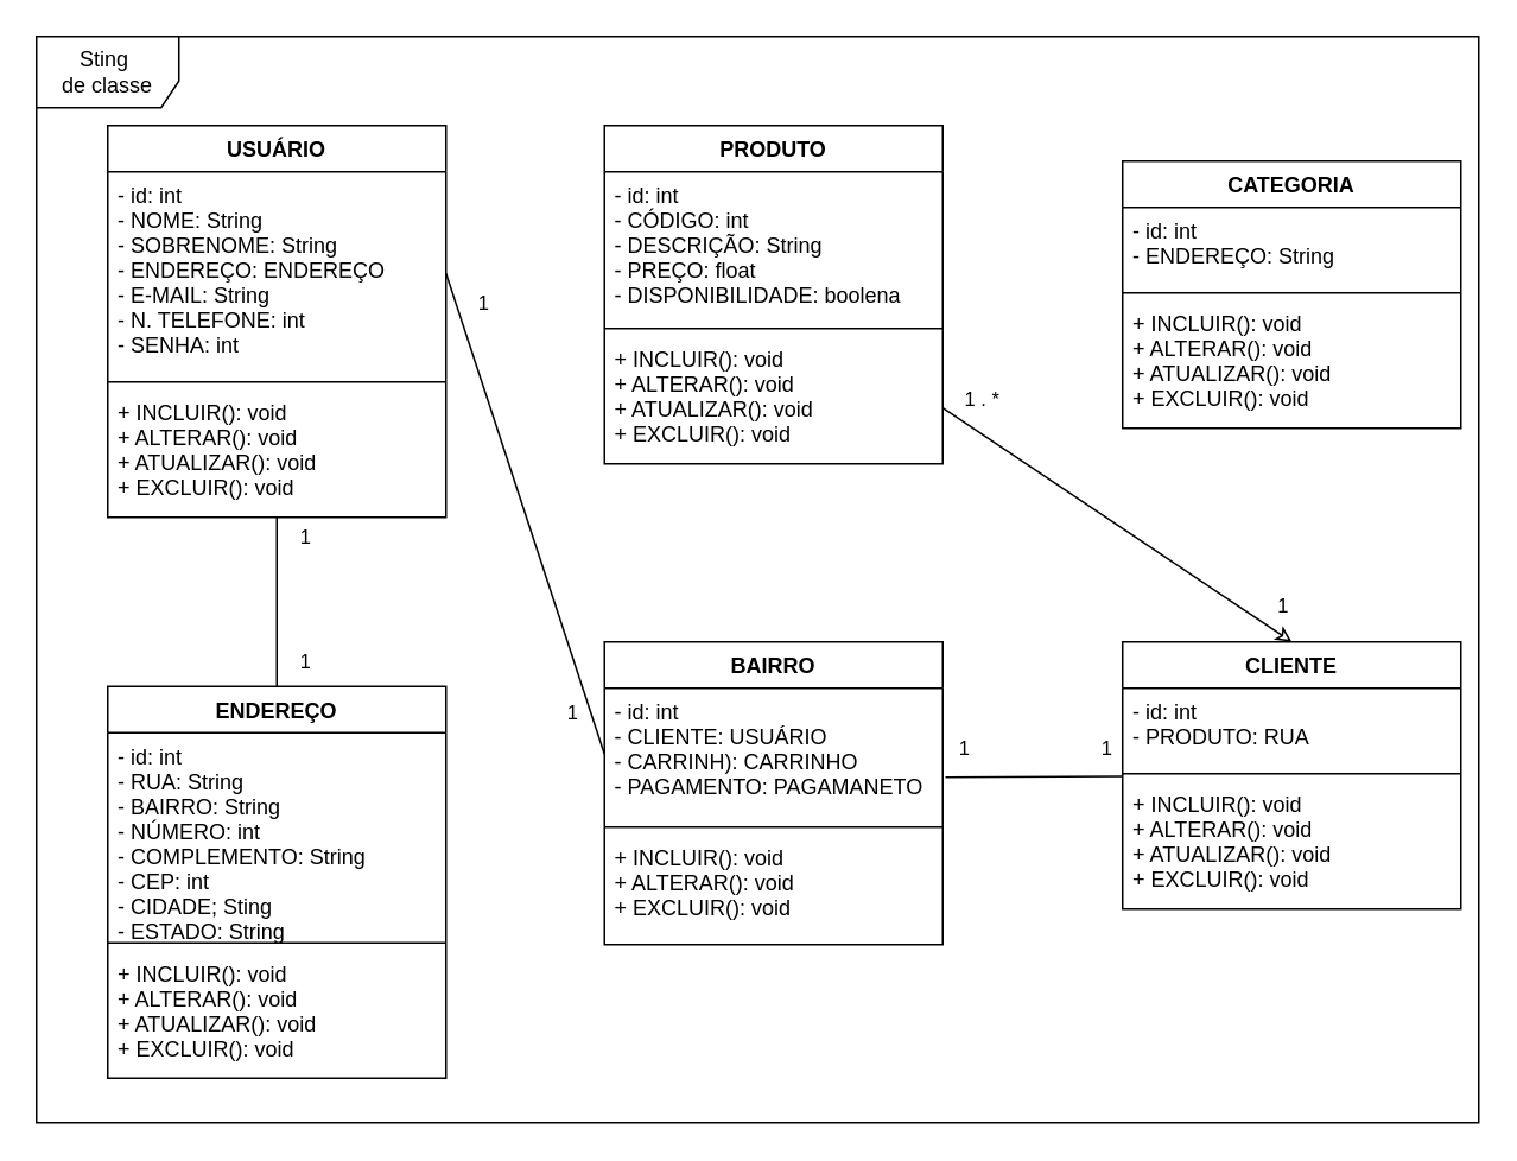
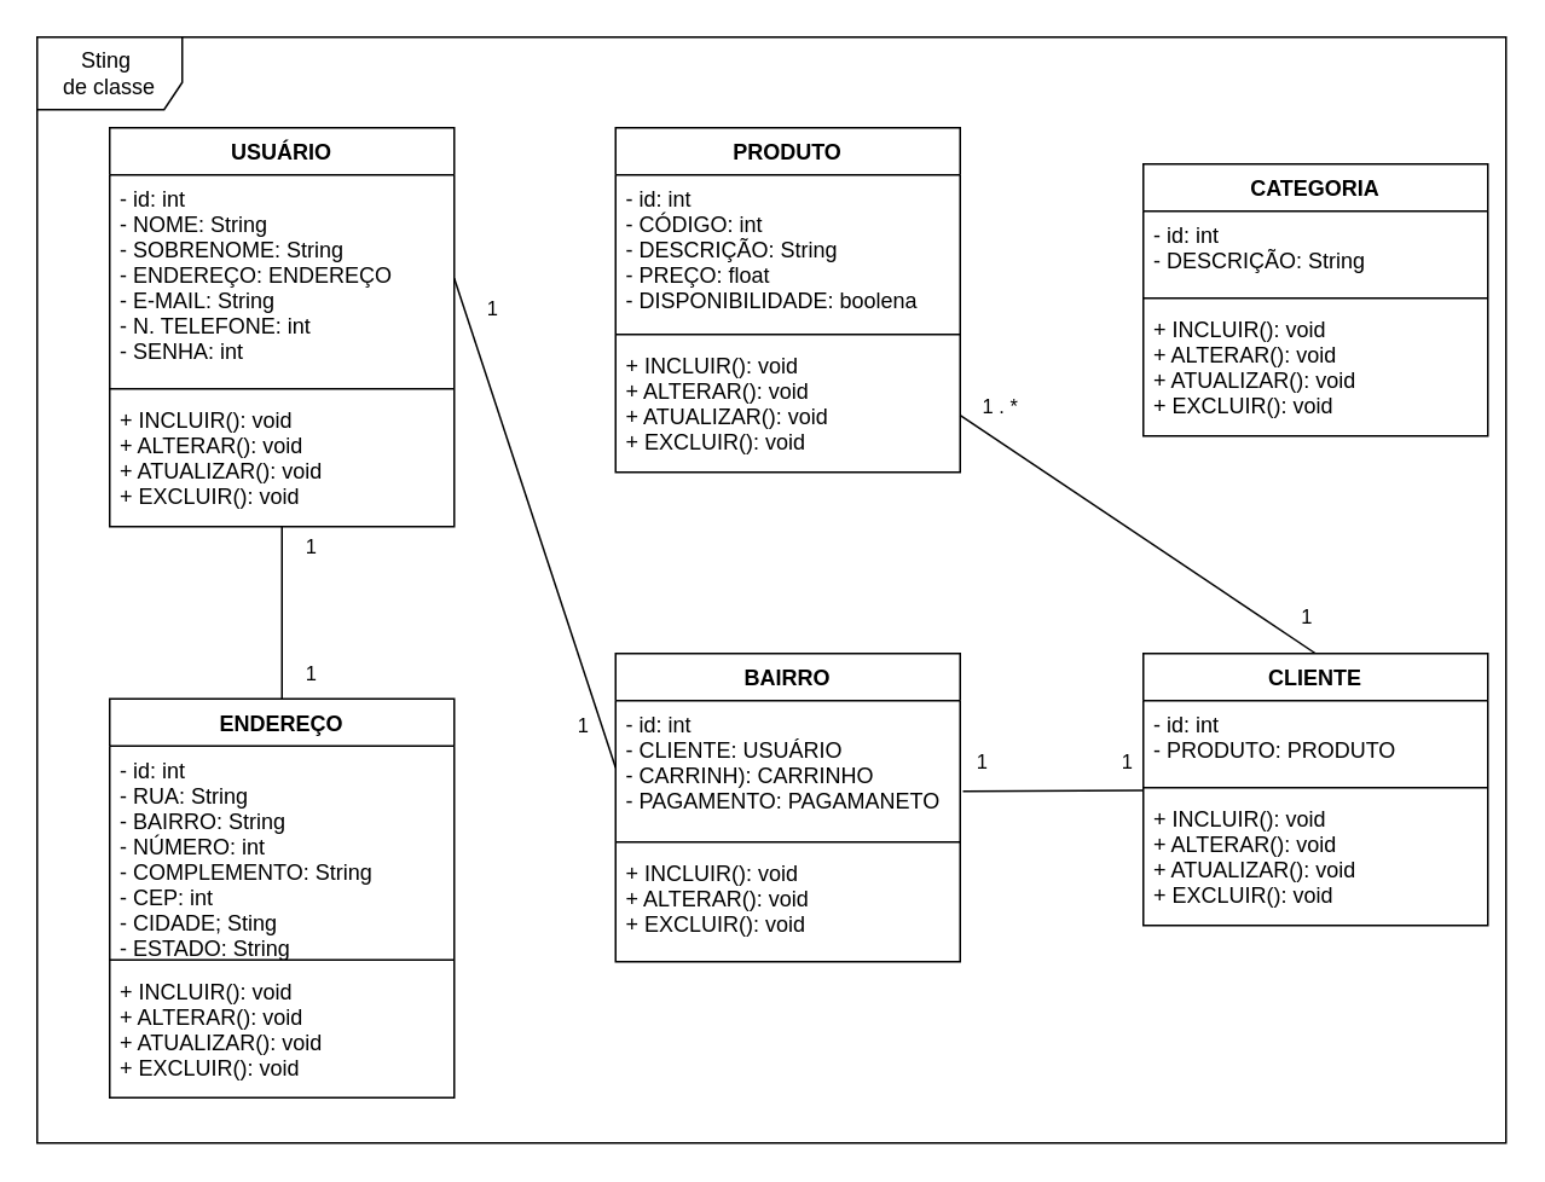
  <mxCell id="0" />
  <mxCell id="1" parent="0" />
  <mxCell id="2" value="Sting&amp;nbsp;&lt;br&gt;de classe" style="shape=umlFrame;whiteSpace=wrap;html=1;width=80;height=40;fillColor=default;shadow=0;" parent="1" vertex="1"><mxGeometry width="810" height="610" as="geometry" x="20" y="20" /></mxCell>
  <mxCell id="3" style="edgeStyle=none;html=1;entryX=0;entryY=0.5;entryDx=0;entryDy=0;endArrow=none;endFill=0;exitX=1;exitY=0.5;exitDx=0;exitDy=0;" edge="1" parent="1" source="7" target="36"><mxGeometry relative="1" as="geometry" /></mxCell>
  <mxCell id="4" value="1" style="edgeLabel;html=1;align=center;verticalAlign=middle;resizable=0;points=[];" vertex="1" connectable="0" parent="3"><mxGeometry x="-0.793" relative="1" as="geometry"><mxPoint x="11" y="-11" as="offset" /></mxGeometry></mxCell>
  <mxCell id="5" value="1" style="edgeLabel;html=1;align=center;verticalAlign=middle;resizable=0;points=[];" vertex="1" connectable="0" parent="3"><mxGeometry x="0.732" y="-1" relative="1" as="geometry"><mxPoint x="-6" y="13" as="offset" /></mxGeometry></mxCell>
  <mxCell id="6" value="USUÁRIO" style="swimlane;fontStyle=1;align=center;verticalAlign=top;childLayout=stackLayout;horizontal=1;startSize=26;horizontalStack=0;resizeParent=1;resizeParentMax=0;resizeLast=0;collapsible=1;marginBottom=0;" parent="1" vertex="1"><mxGeometry x="60" y="70" width="190" height="220" as="geometry" /></mxCell>
  <mxCell id="7" value="- id: int&#10;- NOME: String&#10;- SOBRENOME: String&#10;- ENDEREÇO: ENDEREÇO&#10;- E-MAIL: String&#10;- N. TELEFONE: int&#10;- SENHA: int" style="text;strokeColor=none;fillColor=none;align=left;verticalAlign=top;spacingLeft=4;spacingRight=4;overflow=hidden;rotatable=0;points=[[0,0.5],[1,0.5]];portConstraint=eastwest;" parent="6" vertex="1"><mxGeometry y="26" width="190" height="114" as="geometry" /></mxCell>
  <mxCell id="8" value="" style="line;strokeWidth=1;fillColor=none;align=left;verticalAlign=middle;spacingTop=-1;spacingLeft=3;spacingRight=3;rotatable=0;labelPosition=right;points=[];portConstraint=eastwest;" parent="6" vertex="1"><mxGeometry y="140" width="190" height="8" as="geometry" /></mxCell>
  <mxCell id="9" value="+ INCLUIR(): void&#10;+ ALTERAR(): void&#10;+ ATUALIZAR(): void&#10;+ EXCLUIR(): void" style="text;strokeColor=none;fillColor=none;align=left;verticalAlign=top;spacingLeft=4;spacingRight=4;overflow=hidden;rotatable=0;points=[[0,0.5],[1,0.5]];portConstraint=eastwest;" parent="6" vertex="1"><mxGeometry y="148" width="190" height="72" as="geometry" /></mxCell>
- <mxCell id="10" style="edgeStyle=none;html=1;entryX=0.5;entryY=0;entryDx=0;entryDy=0;endArrow=classic;endFill=0;" edge="1" parent="1" source="13" target="31"><mxGeometry relative="1" as="geometry" /></mxCell>
+ <mxCell id="10" style="edgeStyle=none;html=1;entryX=0.5;entryY=0;entryDx=0;entryDy=0;endArrow=none;endFill=0;" edge="1" parent="1" source="13" target="31"><mxGeometry relative="1" as="geometry" /></mxCell>
  <mxCell id="11" value="1 . *" style="edgeLabel;html=1;align=center;verticalAlign=middle;resizable=0;points=[];" vertex="1" connectable="0" parent="10"><mxGeometry x="-0.896" y="2" relative="1" as="geometry"><mxPoint x="10" y="-10" as="offset" /></mxGeometry></mxCell>
  <mxCell id="12" value="1" style="edgeLabel;html=1;align=center;verticalAlign=middle;resizable=0;points=[];" vertex="1" connectable="0" parent="10"><mxGeometry x="0.86" y="1" relative="1" as="geometry"><mxPoint x="8" y="-10" as="offset" /></mxGeometry></mxCell>
  <mxCell id="13" value="PRODUTO" style="swimlane;fontStyle=1;align=center;verticalAlign=top;childLayout=stackLayout;horizontal=1;startSize=26;horizontalStack=0;resizeParent=1;resizeParentMax=0;resizeLast=0;collapsible=1;marginBottom=0;" parent="1" vertex="1"><mxGeometry x="339" y="70" width="190" height="190" as="geometry" /></mxCell>
  <mxCell id="14" value="- id: int&#10;- CÓDIGO: int&#10;- DESCRIÇÃO: String&#10;- PREÇO: float&#10;- DISPONIBILIDADE: boolena" style="text;strokeColor=none;fillColor=none;align=left;verticalAlign=top;spacingLeft=4;spacingRight=4;overflow=hidden;rotatable=0;points=[[0,0.5],[1,0.5]];portConstraint=eastwest;" parent="13" vertex="1"><mxGeometry y="26" width="190" height="84" as="geometry" /></mxCell>
  <mxCell id="15" value="" style="line;strokeWidth=1;fillColor=none;align=left;verticalAlign=middle;spacingTop=-1;spacingLeft=3;spacingRight=3;rotatable=0;labelPosition=right;points=[];portConstraint=eastwest;" parent="13" vertex="1"><mxGeometry y="110" width="190" height="8" as="geometry" /></mxCell>
  <mxCell id="16" value="+ INCLUIR(): void&#10;+ ALTERAR(): void&#10;+ ATUALIZAR(): void&#10;+ EXCLUIR(): void" style="text;strokeColor=none;fillColor=none;align=left;verticalAlign=top;spacingLeft=4;spacingRight=4;overflow=hidden;rotatable=0;points=[[0,0.5],[1,0.5]];portConstraint=eastwest;" parent="13" vertex="1"><mxGeometry y="118" width="190" height="72" as="geometry" /></mxCell>
  <mxCell id="17" value="CATEGORIA" style="swimlane;fontStyle=1;align=center;verticalAlign=top;childLayout=stackLayout;horizontal=1;startSize=26;horizontalStack=0;resizeParent=1;resizeParentMax=0;resizeLast=0;collapsible=1;marginBottom=0;" parent="1" vertex="1"><mxGeometry x="630" y="90" width="190" height="150" as="geometry"><mxRectangle x="460" y="50" width="100" height="26" as="alternateBounds" /></mxGeometry></mxCell>
- <mxCell id="18" value="- id: int&#10;- ENDEREÇO: String" style="text;strokeColor=none;fillColor=none;align=left;verticalAlign=top;spacingLeft=4;spacingRight=4;overflow=hidden;rotatable=0;points=[[0,0.5],[1,0.5]];portConstraint=eastwest;" parent="17" vertex="1"><mxGeometry y="26" width="190" height="44" as="geometry" /></mxCell>
+ <mxCell id="18" value="- id: int&#10;- DESCRIÇÃO: String" style="text;strokeColor=none;fillColor=none;align=left;verticalAlign=top;spacingLeft=4;spacingRight=4;overflow=hidden;rotatable=0;points=[[0,0.5],[1,0.5]];portConstraint=eastwest;" parent="17" vertex="1"><mxGeometry y="26" width="190" height="44" as="geometry" /></mxCell>
  <mxCell id="19" value="" style="line;strokeWidth=1;fillColor=none;align=left;verticalAlign=middle;spacingTop=-1;spacingLeft=3;spacingRight=3;rotatable=0;labelPosition=right;points=[];portConstraint=eastwest;" parent="17" vertex="1"><mxGeometry y="70" width="190" height="8" as="geometry" /></mxCell>
  <mxCell id="20" value="+ INCLUIR(): void&#10;+ ALTERAR(): void&#10;+ ATUALIZAR(): void&#10;+ EXCLUIR(): void" style="text;strokeColor=none;fillColor=none;align=left;verticalAlign=top;spacingLeft=4;spacingRight=4;overflow=hidden;rotatable=0;points=[[0,0.5],[1,0.5]];portConstraint=eastwest;" parent="17" vertex="1"><mxGeometry y="78" width="190" height="72" as="geometry" /></mxCell>
  <mxCell id="21" style="edgeStyle=none;html=1;endArrow=none;endFill=0;" edge="1" parent="1" source="24" target="9"><mxGeometry relative="1" as="geometry" /></mxCell>
  <mxCell id="22" value="1" style="edgeLabel;html=1;align=center;verticalAlign=middle;resizable=0;points=[];" vertex="1" connectable="0" parent="21"><mxGeometry x="-0.463" relative="1" as="geometry"><mxPoint x="15" y="11" as="offset" /></mxGeometry></mxCell>
  <mxCell id="23" value="1" style="edgeLabel;html=1;align=center;verticalAlign=middle;resizable=0;points=[];" vertex="1" connectable="0" parent="21"><mxGeometry x="0.51" relative="1" as="geometry"><mxPoint x="15" y="-13" as="offset" /></mxGeometry></mxCell>
  <mxCell id="24" value="ENDEREÇO" style="swimlane;fontStyle=1;align=center;verticalAlign=top;childLayout=stackLayout;horizontal=1;startSize=26;horizontalStack=0;resizeParent=1;resizeParentMax=0;resizeLast=0;collapsible=1;marginBottom=0;" parent="1" vertex="1"><mxGeometry x="60" y="385" width="190" height="220" as="geometry" /></mxCell>
  <mxCell id="25" value="- id: int&#10;- RUA: String&#10;- BAIRRO: String&#10;- NÚMERO: int&#10;- COMPLEMENTO: String&#10;- CEP: int&#10;- CIDADE; Sting&#10;- ESTADO: String" style="text;strokeColor=none;fillColor=none;align=left;verticalAlign=top;spacingLeft=4;spacingRight=4;overflow=hidden;rotatable=0;points=[[0,0.5],[1,0.5]];portConstraint=eastwest;" parent="24" vertex="1"><mxGeometry y="26" width="190" height="114" as="geometry" /></mxCell>
  <mxCell id="26" value="" style="line;strokeWidth=1;fillColor=none;align=left;verticalAlign=middle;spacingTop=-1;spacingLeft=3;spacingRight=3;rotatable=0;labelPosition=right;points=[];portConstraint=eastwest;" parent="24" vertex="1"><mxGeometry y="140" width="190" height="8" as="geometry" /></mxCell>
  <mxCell id="27" value="+ INCLUIR(): void&#10;+ ALTERAR(): void&#10;+ ATUALIZAR(): void&#10;+ EXCLUIR(): void" style="text;strokeColor=none;fillColor=none;align=left;verticalAlign=top;spacingLeft=4;spacingRight=4;overflow=hidden;rotatable=0;points=[[0,0.5],[1,0.5]];portConstraint=eastwest;" parent="24" vertex="1"><mxGeometry y="148" width="190" height="72" as="geometry" /></mxCell>
  <mxCell id="28" style="edgeStyle=none;html=1;entryX=1.008;entryY=0.676;entryDx=0;entryDy=0;entryPerimeter=0;endArrow=none;endFill=0;" edge="1" parent="1" source="31" target="36"><mxGeometry relative="1" as="geometry" /></mxCell>
  <mxCell id="29" value="1" style="edgeLabel;html=1;align=center;verticalAlign=middle;resizable=0;points=[];" vertex="1" connectable="0" parent="28"><mxGeometry x="-0.789" y="2" relative="1" as="geometry"><mxPoint y="-18" as="offset" /></mxGeometry></mxCell>
  <mxCell id="30" value="1" style="edgeLabel;html=1;align=center;verticalAlign=middle;resizable=0;points=[];" vertex="1" connectable="0" parent="28"><mxGeometry x="0.791" y="-1" relative="1" as="geometry"><mxPoint y="-15" as="offset" /></mxGeometry></mxCell>
  <mxCell id="31" value="CLIENTE" style="swimlane;fontStyle=1;align=center;verticalAlign=top;childLayout=stackLayout;horizontal=1;startSize=26;horizontalStack=0;resizeParent=1;resizeParentMax=0;resizeLast=0;collapsible=1;marginBottom=0;shadow=0;fillColor=#FFFFFF;gradientColor=none;" vertex="1" parent="1"><mxGeometry x="630" y="360" width="190" height="150" as="geometry" /></mxCell>
- <mxCell id="32" value="- id: int&#10;- PRODUTO: RUA&#10;" style="text;strokeColor=none;fillColor=none;align=left;verticalAlign=top;spacingLeft=4;spacingRight=4;overflow=hidden;rotatable=0;points=[[0,0.5],[1,0.5]];portConstraint=eastwest;shadow=0;" vertex="1" parent="31"><mxGeometry y="26" width="190" height="44" as="geometry" /></mxCell>
+ <mxCell id="32" value="- id: int&#10;- PRODUTO: PRODUTO&#10;" style="text;strokeColor=none;fillColor=none;align=left;verticalAlign=top;spacingLeft=4;spacingRight=4;overflow=hidden;rotatable=0;points=[[0,0.5],[1,0.5]];portConstraint=eastwest;shadow=0;" vertex="1" parent="31"><mxGeometry y="26" width="190" height="44" as="geometry" /></mxCell>
  <mxCell id="33" value="" style="line;strokeWidth=1;fillColor=none;align=left;verticalAlign=middle;spacingTop=-1;spacingLeft=3;spacingRight=3;rotatable=0;labelPosition=right;points=[];portConstraint=eastwest;shadow=0;" vertex="1" parent="31"><mxGeometry y="70" width="190" height="8" as="geometry" /></mxCell>
  <mxCell id="34" value="+ INCLUIR(): void&#10;+ ALTERAR(): void&#10;+ ATUALIZAR(): void&#10;+ EXCLUIR(): void" style="text;strokeColor=none;fillColor=none;align=left;verticalAlign=top;spacingLeft=4;spacingRight=4;overflow=hidden;rotatable=0;points=[[0,0.5],[1,0.5]];portConstraint=eastwest;shadow=0;" vertex="1" parent="31"><mxGeometry y="78" width="190" height="72" as="geometry" /></mxCell>
  <mxCell id="35" value="BAIRRO" style="swimlane;fontStyle=1;align=center;verticalAlign=top;childLayout=stackLayout;horizontal=1;startSize=26;horizontalStack=0;resizeParent=1;resizeParentMax=0;resizeLast=0;collapsible=1;marginBottom=0;shadow=0;fillColor=#FFFFFF;gradientColor=none;" vertex="1" parent="1"><mxGeometry x="339" y="360" width="190" height="170" as="geometry" /></mxCell>
  <mxCell id="36" value="- id: int&#10;- CLIENTE: USUÁRIO&#10;- CARRINH): CARRINHO&#10;- PAGAMENTO: PAGAMANETO" style="text;strokeColor=none;fillColor=none;align=left;verticalAlign=top;spacingLeft=4;spacingRight=4;overflow=hidden;rotatable=0;points=[[0,0.5],[1,0.5]];portConstraint=eastwest;shadow=0;" vertex="1" parent="35"><mxGeometry y="26" width="190" height="74" as="geometry" /></mxCell>
  <mxCell id="37" value="" style="line;strokeWidth=1;fillColor=none;align=left;verticalAlign=middle;spacingTop=-1;spacingLeft=3;spacingRight=3;rotatable=0;labelPosition=right;points=[];portConstraint=eastwest;shadow=0;" vertex="1" parent="35"><mxGeometry y="100" width="190" height="8" as="geometry" /></mxCell>
  <mxCell id="38" value="+ INCLUIR(): void&#10;+ ALTERAR(): void&#10;+ EXCLUIR(): void" style="text;strokeColor=none;fillColor=none;align=left;verticalAlign=top;spacingLeft=4;spacingRight=4;overflow=hidden;rotatable=0;points=[[0,0.5],[1,0.5]];portConstraint=eastwest;shadow=0;" vertex="1" parent="35"><mxGeometry y="108" width="190" height="62" as="geometry" /></mxCell>
